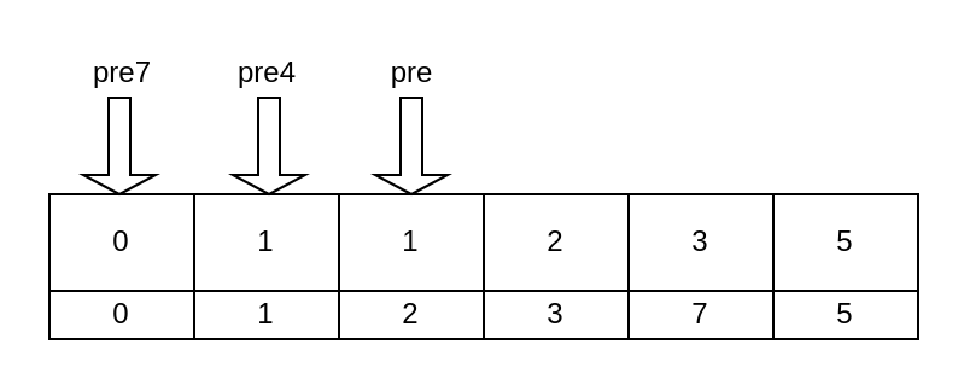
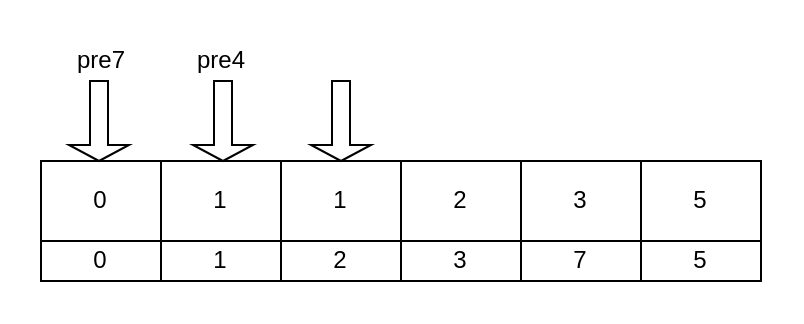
  <mxCell id="0" />
  <mxCell id="1" parent="0" />
  <mxCell id="2" value="" style="shape=table;startSize=0;container=1;collapsible=0;childLayout=tableLayout;" parent="1" vertex="1"><mxGeometry x="20" y="80" width="360" height="40" as="geometry" /></mxCell>
  <mxCell id="3" value="" style="shape=tableRow;horizontal=0;startSize=0;swimlaneHead=0;swimlaneBody=0;top=0;left=0;bottom=0;right=0;collapsible=0;dropTarget=0;fillColor=none;points=[[0,0.5],[1,0.5]];portConstraint=eastwest;" parent="2" vertex="1"><mxGeometry width="360" height="40" as="geometry" /></mxCell>
  <mxCell id="4" value="0" style="shape=partialRectangle;html=1;whiteSpace=wrap;connectable=0;overflow=hidden;fillColor=none;top=0;left=0;bottom=0;right=0;pointerEvents=1;" parent="3" vertex="1"><mxGeometry width="60" height="40" as="geometry"><mxRectangle width="60" height="40" as="alternateBounds" /></mxGeometry></mxCell>
  <mxCell id="5" value="1" style="shape=partialRectangle;html=1;whiteSpace=wrap;connectable=0;overflow=hidden;fillColor=none;top=0;left=0;bottom=0;right=0;pointerEvents=1;" parent="3" vertex="1"><mxGeometry x="60" width="60" height="40" as="geometry"><mxRectangle width="60" height="40" as="alternateBounds" /></mxGeometry></mxCell>
  <mxCell id="6" value="1" style="shape=partialRectangle;html=1;whiteSpace=wrap;connectable=0;overflow=hidden;fillColor=none;top=0;left=0;bottom=0;right=0;pointerEvents=1;" parent="3" vertex="1"><mxGeometry x="120" width="60" height="40" as="geometry"><mxRectangle width="60" height="40" as="alternateBounds" /></mxGeometry></mxCell>
  <mxCell id="7" value="2" style="shape=partialRectangle;html=1;whiteSpace=wrap;connectable=0;overflow=hidden;fillColor=none;top=0;left=0;bottom=0;right=0;pointerEvents=1;" parent="3" vertex="1"><mxGeometry x="180" width="60" height="40" as="geometry"><mxRectangle width="60" height="40" as="alternateBounds" /></mxGeometry></mxCell>
  <mxCell id="8" value="3" style="shape=partialRectangle;html=1;whiteSpace=wrap;connectable=0;overflow=hidden;fillColor=none;top=0;left=0;bottom=0;right=0;pointerEvents=1;" parent="3" vertex="1"><mxGeometry x="240" width="60" height="40" as="geometry"><mxRectangle width="60" height="40" as="alternateBounds" /></mxGeometry></mxCell>
  <mxCell id="9" value="5" style="shape=partialRectangle;html=1;whiteSpace=wrap;connectable=0;overflow=hidden;fillColor=none;top=0;left=0;bottom=0;right=0;pointerEvents=1;" parent="3" vertex="1"><mxGeometry x="300" width="60" height="40" as="geometry"><mxRectangle width="60" height="40" as="alternateBounds" /></mxGeometry></mxCell>
  <mxCell id="10" value="" style="shape=singleArrow;direction=south;whiteSpace=wrap;html=1;" parent="1" vertex="1"><mxGeometry x="34" y="40" width="30" height="40" as="geometry" /></mxCell>
  <mxCell id="11" value="" style="shape=singleArrow;direction=south;whiteSpace=wrap;html=1;" parent="1" vertex="1"><mxGeometry x="155" y="40" width="30" height="40" as="geometry" /></mxCell>
  <mxCell id="12" value="" style="shape=singleArrow;direction=south;whiteSpace=wrap;html=1;" parent="1" vertex="1"><mxGeometry x="96" y="40" width="30" height="40" as="geometry" /></mxCell>
  <mxCell id="13" value="pre7" style="text;html=1;align=center;verticalAlign=middle;resizable=0;points=[];autosize=1;strokeColor=none;fillColor=none;" parent="1" vertex="1"><mxGeometry x="30" y="20" width="40" height="20" as="geometry" /></mxCell>
  <mxCell id="14" value="pre4" style="text;html=1;align=center;verticalAlign=middle;resizable=0;points=[];autosize=1;strokeColor=none;fillColor=none;" parent="1" vertex="1"><mxGeometry x="90" y="20" width="40" height="20" as="geometry" /></mxCell>
- <mxCell id="15" value="pre" style="text;html=1;align=center;verticalAlign=middle;resizable=0;points=[];autosize=1;strokeColor=none;fillColor=none;" parent="1" vertex="1"><mxGeometry x="155" y="20" width="30" height="20" as="geometry" /></mxCell>
  <mxCell id="16" value="" style="shape=table;startSize=0;container=1;collapsible=0;childLayout=tableLayout;" parent="1" vertex="1"><mxGeometry x="20" y="120" width="360" height="20" as="geometry" /></mxCell>
  <mxCell id="17" value="" style="shape=tableRow;horizontal=0;startSize=0;swimlaneHead=0;swimlaneBody=0;top=0;left=0;bottom=0;right=0;collapsible=0;dropTarget=0;fillColor=none;points=[[0,0.5],[1,0.5]];portConstraint=eastwest;" parent="16" vertex="1"><mxGeometry width="360" height="20" as="geometry" /></mxCell>
  <mxCell id="18" value="0" style="shape=partialRectangle;html=1;whiteSpace=wrap;connectable=0;overflow=hidden;fillColor=none;top=0;left=0;bottom=0;right=0;pointerEvents=1;" parent="17" vertex="1"><mxGeometry width="60" height="20" as="geometry"><mxRectangle width="60" height="20" as="alternateBounds" /></mxGeometry></mxCell>
  <mxCell id="19" value="1" style="shape=partialRectangle;html=1;whiteSpace=wrap;connectable=0;overflow=hidden;fillColor=none;top=0;left=0;bottom=0;right=0;pointerEvents=1;" parent="17" vertex="1"><mxGeometry x="60" width="60" height="20" as="geometry"><mxRectangle width="60" height="20" as="alternateBounds" /></mxGeometry></mxCell>
  <mxCell id="20" value="2" style="shape=partialRectangle;html=1;whiteSpace=wrap;connectable=0;overflow=hidden;fillColor=none;top=0;left=0;bottom=0;right=0;pointerEvents=1;" parent="17" vertex="1"><mxGeometry x="120" width="60" height="20" as="geometry"><mxRectangle width="60" height="20" as="alternateBounds" /></mxGeometry></mxCell>
  <mxCell id="21" value="3" style="shape=partialRectangle;html=1;whiteSpace=wrap;connectable=0;overflow=hidden;fillColor=none;top=0;left=0;bottom=0;right=0;pointerEvents=1;" parent="17" vertex="1"><mxGeometry x="180" width="60" height="20" as="geometry"><mxRectangle width="60" height="20" as="alternateBounds" /></mxGeometry></mxCell>
  <mxCell id="22" value="7" style="shape=partialRectangle;html=1;whiteSpace=wrap;connectable=0;overflow=hidden;fillColor=none;top=0;left=0;bottom=0;right=0;pointerEvents=1;" parent="17" vertex="1"><mxGeometry x="240" width="60" height="20" as="geometry"><mxRectangle width="60" height="20" as="alternateBounds" /></mxGeometry></mxCell>
  <mxCell id="23" value="5" style="shape=partialRectangle;html=1;whiteSpace=wrap;connectable=0;overflow=hidden;fillColor=none;top=0;left=0;bottom=0;right=0;pointerEvents=1;" parent="17" vertex="1"><mxGeometry x="300" width="60" height="20" as="geometry"><mxRectangle width="60" height="20" as="alternateBounds" /></mxGeometry></mxCell>
